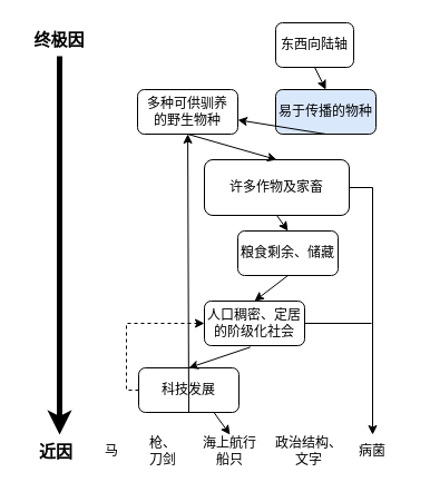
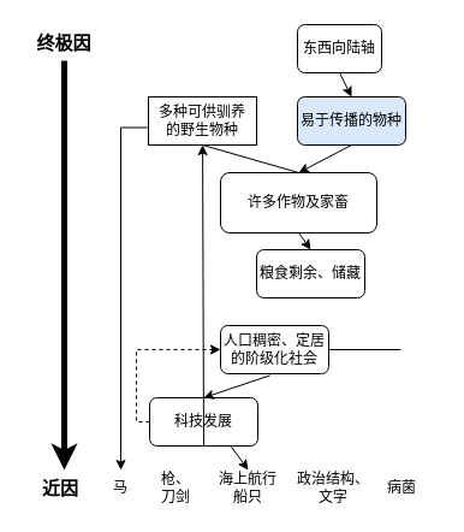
  <mxCell id="0" />
  <mxCell id="1" parent="0" />
- <mxCell id="2" value="多种可供驯养&lt;br&gt;的野生物种" style="rounded=1;whiteSpace=wrap;html=1;fontSize=12;glass=0;strokeWidth=1;shadow=0;" parent="1" vertex="1"><mxGeometry x="123" y="80" width="90" height="40" as="geometry" /></mxCell>
+ <mxCell id="2" value="多种可供驯养&lt;br&gt;的野生物种" style="whiteSpace=wrap;html=1;fontSize=12;glass=0;strokeWidth=1;shadow=0;rounded=0;" parent="1" vertex="1"><mxGeometry x="123" y="80" width="90" height="40" as="geometry" /></mxCell>
  <mxCell id="3" value="易于传播的物种" style="rounded=1;whiteSpace=wrap;html=1;fontSize=12;glass=0;strokeWidth=1;shadow=0;fillColor=#dae8fc;" vertex="1" parent="1"><mxGeometry x="247" y="80" width="90" height="40" as="geometry" /></mxCell>
  <mxCell id="4" value="许多作物及家畜" style="rounded=1;whiteSpace=wrap;html=1;fontSize=12;glass=0;strokeWidth=1;shadow=0;" vertex="1" parent="1"><mxGeometry x="183" y="143" width="130" height="50" as="geometry" /></mxCell>
  <mxCell id="5" value="粮食剩余、储藏" style="rounded=1;whiteSpace=wrap;html=1;fontSize=12;glass=0;strokeWidth=1;shadow=0;" vertex="1" parent="1"><mxGeometry x="213" y="207" width="90" height="40" as="geometry" /></mxCell>
  <mxCell id="6" value="人口稠密、定居的阶级化社会" style="rounded=1;whiteSpace=wrap;html=1;fontSize=12;glass=0;strokeWidth=1;shadow=0;" vertex="1" parent="1"><mxGeometry x="183" y="270" width="90" height="40" as="geometry" /></mxCell>
  <mxCell id="7" value="科技发展" style="rounded=1;whiteSpace=wrap;html=1;fontSize=12;glass=0;strokeWidth=1;shadow=0;" vertex="1" parent="1"><mxGeometry x="124" y="330" width="90" height="40" as="geometry" /></mxCell>
  <mxCell id="8" value="东西向陆轴" style="rounded=1;whiteSpace=wrap;html=1;fontSize=12;glass=0;strokeWidth=1;shadow=0;" vertex="1" parent="1"><mxGeometry x="247" y="20" width="70" height="40" as="geometry" /></mxCell>
  <mxCell id="9" value="" style="endArrow=classic;html=1;rounded=0;exitX=0.5;exitY=1;exitDx=0;exitDy=0;entryX=0.5;entryY=0;entryDx=0;entryDy=0;" edge="1" parent="1" source="8" target="3"><mxGeometry width="50" height="50" relative="1" as="geometry"><mxPoint x="213" y="250" as="sourcePoint" /><mxPoint x="263" y="200" as="targetPoint" /></mxGeometry></mxCell>
- <mxCell id="10" value="" style="endArrow=classic;html=1;rounded=0;exitX=0.5;exitY=1;exitDx=0;exitDy=0;" edge="1" parent="1" source="3" target="2"><mxGeometry width="50" height="50" relative="1" as="geometry"><mxPoint x="302" y="70" as="sourcePoint" /><mxPoint x="233" y="140" as="targetPoint" /></mxGeometry></mxCell>
- <mxCell id="11" value="" style="endArrow=classic;html=1;rounded=0;exitX=0.5;exitY=1;exitDx=0;exitDy=0;entryX=0.5;entryY=0;entryDx=0;entryDy=0;" edge="1" parent="1" source="2" target="4"><mxGeometry width="50" height="50" relative="1" as="geometry"><mxPoint x="312" y="80" as="sourcePoint" /><mxPoint x="223" y="140" as="targetPoint" /></mxGeometry></mxCell>
+ <mxCell id="10" value="" style="endArrow=classic;html=1;rounded=0;exitX=0.5;exitY=1;exitDx=0;exitDy=0;entryX=0.5;entryY=0;entryDx=0;entryDy=0;" edge="1" parent="1" source="3" target="4"><mxGeometry width="50" height="50" relative="1" as="geometry"><mxPoint x="302" y="70" as="sourcePoint" /><mxPoint x="233" y="140" as="targetPoint" /></mxGeometry></mxCell>
+ <mxCell id="11" value="" style="endArrow=none;html=1;rounded=0;exitX=0.5;exitY=1;exitDx=0;exitDy=0;entryX=0.5;entryY=0;entryDx=0;entryDy=0;" edge="1" parent="1" source="2" target="4"><mxGeometry width="50" height="50" relative="1" as="geometry"><mxPoint x="312" y="80" as="sourcePoint" /><mxPoint x="223" y="140" as="targetPoint" /></mxGeometry></mxCell>
  <mxCell id="12" value="" style="endArrow=classic;html=1;rounded=0;exitX=0.5;exitY=1;exitDx=0;exitDy=0;entryX=0.5;entryY=0;entryDx=0;entryDy=0;" edge="1" parent="1" source="4" target="5"><mxGeometry width="50" height="50" relative="1" as="geometry"><mxPoint x="322" y="90" as="sourcePoint" /><mxPoint x="322" y="110" as="targetPoint" /></mxGeometry></mxCell>
- <mxCell id="13" value="" style="endArrow=classic;html=1;rounded=0;exitX=0.5;exitY=1;exitDx=0;exitDy=0;entryX=0.5;entryY=0;entryDx=0;entryDy=0;" edge="1" parent="1" source="5" target="6"><mxGeometry width="50" height="50" relative="1" as="geometry"><mxPoint x="332" y="100" as="sourcePoint" /><mxPoint x="332" y="120" as="targetPoint" /></mxGeometry></mxCell>
  <mxCell id="14" value="" style="endArrow=classic;html=1;rounded=0;exitX=0.459;exitY=1.033;exitDx=0;exitDy=0;entryX=0.5;entryY=0;entryDx=0;entryDy=0;exitPerimeter=0;" edge="1" parent="1" source="6" target="7"><mxGeometry width="50" height="50" relative="1" as="geometry"><mxPoint x="342" y="110" as="sourcePoint" /><mxPoint x="342" y="130" as="targetPoint" /></mxGeometry></mxCell>
  <mxCell id="15" value="马" style="text;html=1;strokeColor=none;fillColor=none;align=center;verticalAlign=middle;whiteSpace=wrap;rounded=0;" vertex="1" parent="1"><mxGeometry x="80" y="390" width="40" height="30" as="geometry" /></mxCell>
  <mxCell id="16" value="枪、&lt;br&gt;刀剑" style="text;html=1;strokeColor=none;fillColor=none;align=center;verticalAlign=middle;whiteSpace=wrap;rounded=0;" vertex="1" parent="1"><mxGeometry x="111" y="390" width="70" height="30" as="geometry" /></mxCell>
  <mxCell id="17" value="海上航行&lt;br&gt;船只" style="text;html=1;strokeColor=none;fillColor=none;align=center;verticalAlign=middle;whiteSpace=wrap;rounded=0;" vertex="1" parent="1"><mxGeometry x="166" y="390" width="80" height="30" as="geometry" /></mxCell>
  <mxCell id="18" value="政治结构、&lt;br&gt;文字" style="text;html=1;strokeColor=none;fillColor=none;align=center;verticalAlign=middle;whiteSpace=wrap;rounded=0;" vertex="1" parent="1"><mxGeometry x="232" y="390" width="90" height="30" as="geometry" /></mxCell>
  <mxCell id="19" value="病菌" style="text;html=1;strokeColor=none;fillColor=none;align=center;verticalAlign=middle;whiteSpace=wrap;rounded=0;" vertex="1" parent="1"><mxGeometry x="304" y="390" width="60" height="30" as="geometry" /></mxCell>
+ <mxCell id="20" value="" style="edgeStyle=segmentEdgeStyle;endArrow=classic;html=1;rounded=0;exitX=-0.007;exitY=0.638;exitDx=0;exitDy=0;exitPerimeter=0;entryX=0.5;entryY=0;entryDx=0;entryDy=0;" edge="1" parent="1" source="2" target="15"><mxGeometry width="50" height="50" relative="1" as="geometry"><mxPoint x="43" y="246.97" as="sourcePoint" /><mxPoint x="93" y="196.97" as="targetPoint" /></mxGeometry></mxCell>
  <mxCell id="21" value="" style="endArrow=classic;html=1;rounded=0;exitX=0.5;exitY=1;exitDx=0;exitDy=0;" edge="1" parent="1" source="7" target="2"><mxGeometry width="50" height="50" relative="1" as="geometry"><mxPoint x="302" y="130" as="sourcePoint" /><mxPoint x="243" y="150" as="targetPoint" /></mxGeometry></mxCell>
  <mxCell id="22" value="" style="endArrow=classic;html=1;rounded=0;exitX=0.75;exitY=1;exitDx=0;exitDy=0;entryX=0.5;entryY=0;entryDx=0;entryDy=0;" edge="1" parent="1" source="7" target="17"><mxGeometry width="50" height="50" relative="1" as="geometry"><mxPoint x="178" y="380" as="sourcePoint" /><mxPoint x="158" y="400" as="targetPoint" /></mxGeometry></mxCell>
- <mxCell id="23" value="" style="edgeStyle=segmentEdgeStyle;endArrow=classic;html=1;rounded=0;exitX=1;exitY=0.5;exitDx=0;exitDy=0;entryX=0.5;entryY=0;entryDx=0;entryDy=0;" edge="1" parent="1" source="4" target="19"><mxGeometry width="50" height="50" relative="1" as="geometry"><mxPoint x="213" y="240" as="sourcePoint" /><mxPoint x="263" y="190" as="targetPoint" /></mxGeometry></mxCell>
  <mxCell id="24" value="" style="endArrow=none;html=1;rounded=0;exitX=1;exitY=0.5;exitDx=0;exitDy=0;" edge="1" parent="1" source="6"><mxGeometry width="50" height="50" relative="1" as="geometry"><mxPoint x="213" y="240" as="sourcePoint" /><mxPoint x="333" y="290" as="targetPoint" /></mxGeometry></mxCell>
  <mxCell id="25" value="" style="edgeStyle=elbowEdgeStyle;elbow=horizontal;endArrow=classic;html=1;rounded=0;exitX=0;exitY=0.5;exitDx=0;exitDy=0;entryX=0;entryY=0.5;entryDx=0;entryDy=0;dashed=1;" edge="1" parent="1" source="7" target="6"><mxGeometry width="50" height="50" relative="1" as="geometry"><mxPoint x="213" y="240" as="sourcePoint" /><mxPoint x="263" y="190" as="targetPoint" /><Array as="points"><mxPoint x="113" y="320" /></Array></mxGeometry></mxCell>
  <mxCell id="26" value="" style="edgeStyle=segmentEdgeStyle;endArrow=classic;html=1;rounded=0;endSize=6;startSize=6;strokeWidth=5;" edge="1" parent="1"><mxGeometry width="50" height="50" relative="1" as="geometry"><mxPoint x="53" y="50" as="sourcePoint" /><mxPoint x="53" y="390" as="targetPoint" /></mxGeometry></mxCell>
  <mxCell id="27" value="&lt;font style=&quot;font-size: 15px&quot;&gt;&lt;b&gt;终极因&lt;/b&gt;&lt;/font&gt;" style="text;html=1;strokeColor=none;fillColor=none;align=center;verticalAlign=middle;whiteSpace=wrap;rounded=0;" vertex="1" parent="1"><mxGeometry x="23" y="20" width="60" height="30" as="geometry" /></mxCell>
  <mxCell id="28" value="&lt;b&gt;&lt;font style=&quot;font-size: 15px&quot;&gt;近因&lt;/font&gt;&lt;/b&gt;" style="text;html=1;strokeColor=none;fillColor=none;align=center;verticalAlign=middle;whiteSpace=wrap;rounded=0;" vertex="1" parent="1"><mxGeometry x="20" y="390" width="60" height="30" as="geometry" /></mxCell>
